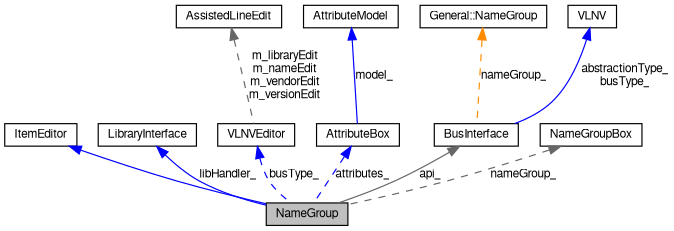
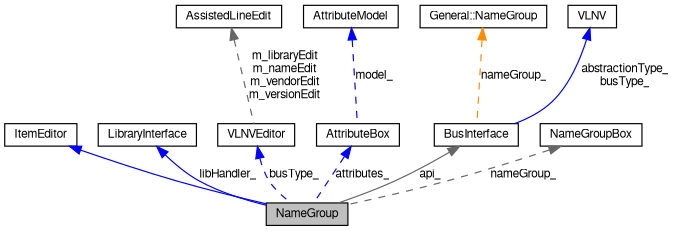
  digraph {
    node [color=black fontname=FreeSans fontsize=10 shape=record]
    edge [color=blue dir=back fontname=FreeSans fontsize=10 labelfontname=FreeSans labelfontsize=10 style=dashed]
    n1 [fillcolor=grey75 fontcolor=black height=0.2 label=NameGroup style=filled width=0.4]
    n2 [height=0.2 label=ItemEditor width=0.4]
    n3 [height=0.2 label=LibraryInterface width=0.4]
    n4 [height=0.2 label=VLNVEditor width=0.4]
    n5 [height=0.2 label=AttributeBox width=0.4]
    n6 [height=0.2 label=AttributeModel width=0.4]
    n7 [height=0.2 label=BusInterface width=0.4]
    n8 [height=0.2 label="General::NameGroup" width=0.4]
    n9 [height=0.2 label=VLNV width=0.4]
    n10 [height=0.2 label=NameGroupBox width=0.4]
    n11 [height=0.2 label=AssistedLineEdit width=0.4]
    n2 -> n1 [style=solid]
    n3 -> n1 [label=libHandler_ style=solid]
    n4 -> n1 [label=busType_]
    n5 -> n1 [label=attributes_]
-   n6 -> n5 [label=model_ style=solid]
+   n6 -> n5 [label=model_]
    n7 -> n1 [color=gray40 label=api_ style=solid]
    n8 -> n7 [color=darkorange label=nameGroup_]
    n9 -> n7 [label="abstractionType_\nbusType_" style=solid]
    n10 -> n1 [color=gray40 label=nameGroup_]
    n11 -> n4 [color=gray40 label="m_libraryEdit\nm_nameEdit\nm_vendorEdit\nm_versionEdit"]
  }
